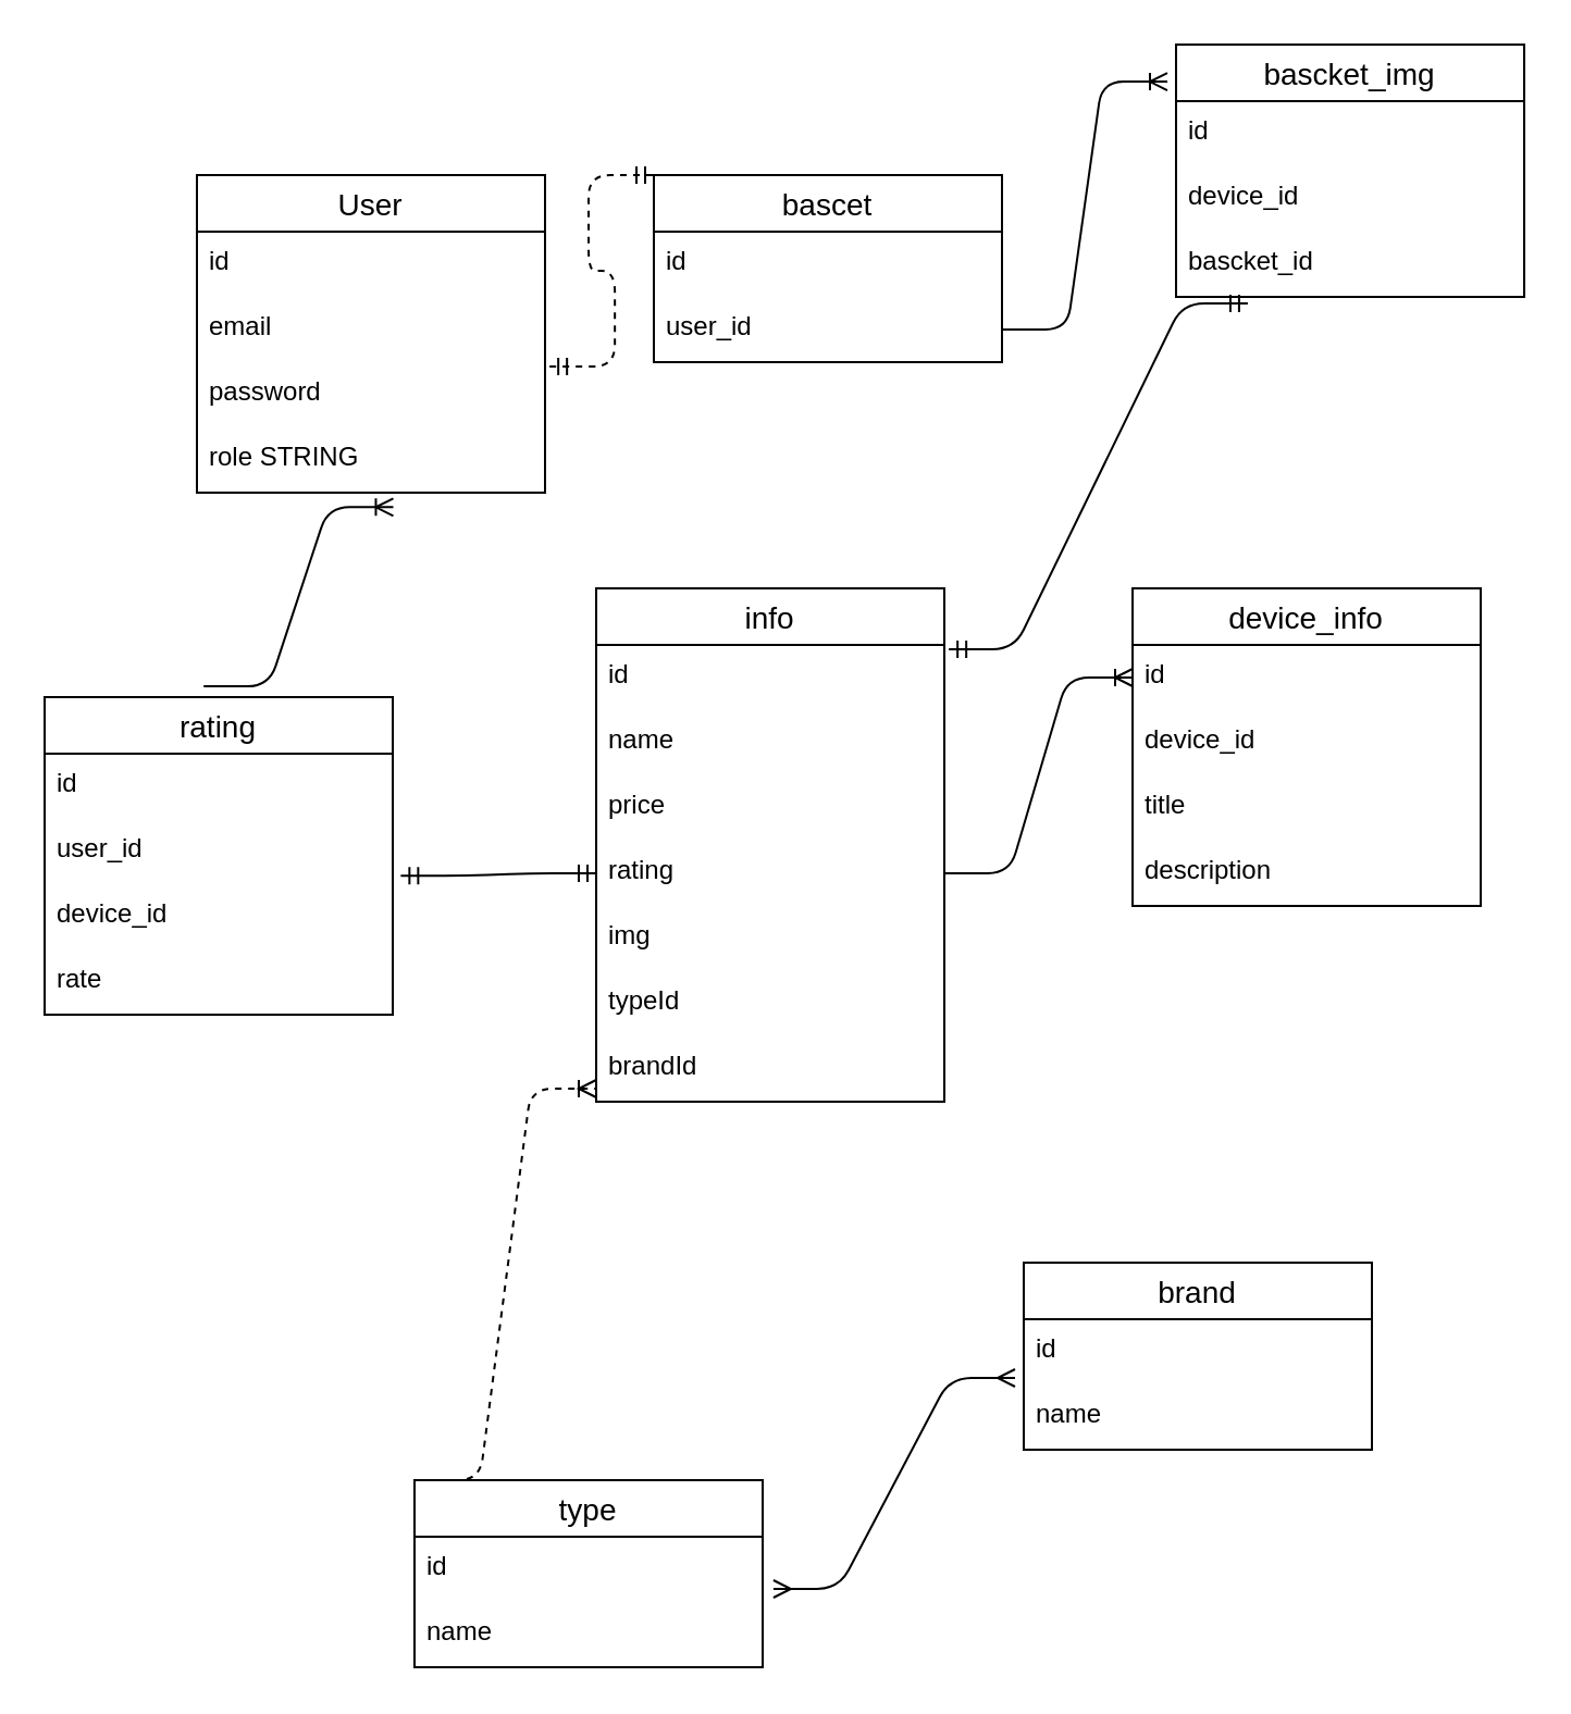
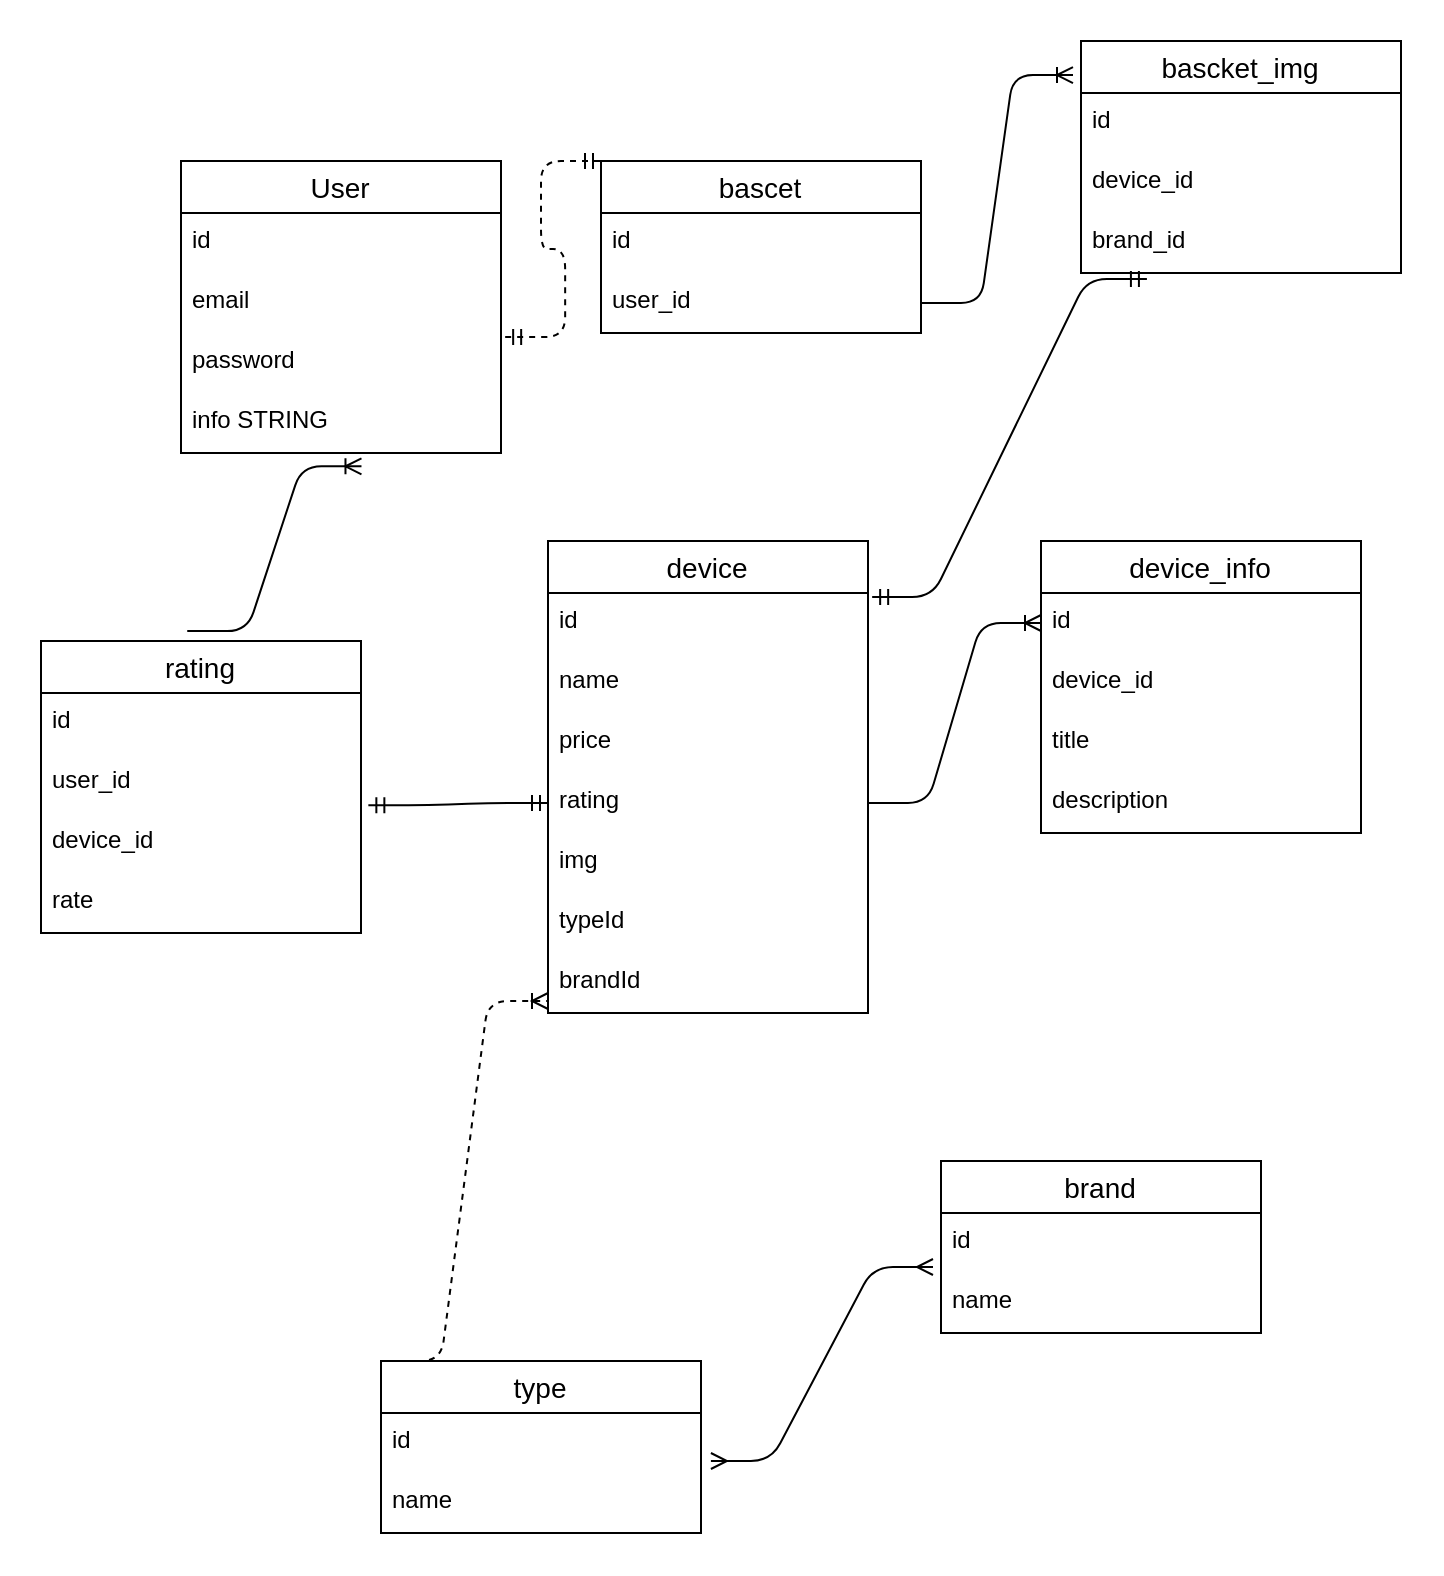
  <mxCell id="0" />
  <mxCell id="1" parent="0" />
  <mxCell id="2" value="User" style="swimlane;fontStyle=0;childLayout=stackLayout;horizontal=1;startSize=26;horizontalStack=0;resizeParent=1;resizeParentMax=0;resizeLast=0;collapsible=1;marginBottom=0;align=center;fontSize=14;" vertex="1" parent="1"><mxGeometry x="90" y="80" width="160" height="146" as="geometry" /></mxCell>
  <mxCell id="3" value="id" style="text;strokeColor=none;fillColor=none;spacingLeft=4;spacingRight=4;overflow=hidden;rotatable=0;points=[[0,0.5],[1,0.5]];portConstraint=eastwest;fontSize=12;" vertex="1" parent="2"><mxGeometry y="26" width="160" height="30" as="geometry" /></mxCell>
  <mxCell id="4" value="email" style="text;strokeColor=none;fillColor=none;spacingLeft=4;spacingRight=4;overflow=hidden;rotatable=0;points=[[0,0.5],[1,0.5]];portConstraint=eastwest;fontSize=12;" vertex="1" parent="2"><mxGeometry y="56" width="160" height="30" as="geometry" /></mxCell>
  <mxCell id="5" value="password" style="text;strokeColor=none;fillColor=none;spacingLeft=4;spacingRight=4;overflow=hidden;rotatable=0;points=[[0,0.5],[1,0.5]];portConstraint=eastwest;fontSize=12;" vertex="1" parent="2"><mxGeometry y="86" width="160" height="30" as="geometry" /></mxCell>
- <mxCell id="6" value="role STRING" style="text;strokeColor=none;fillColor=none;spacingLeft=4;spacingRight=4;overflow=hidden;rotatable=0;points=[[0,0.5],[1,0.5]];portConstraint=eastwest;fontSize=12;" vertex="1" parent="2"><mxGeometry y="116" width="160" height="30" as="geometry" /></mxCell>
+ <mxCell id="6" value="info STRING" style="text;strokeColor=none;fillColor=none;spacingLeft=4;spacingRight=4;overflow=hidden;rotatable=0;points=[[0,0.5],[1,0.5]];portConstraint=eastwest;fontSize=12;" vertex="1" parent="2"><mxGeometry y="116" width="160" height="30" as="geometry" /></mxCell>
  <mxCell id="7" value="bascet" style="swimlane;fontStyle=0;childLayout=stackLayout;horizontal=1;startSize=26;horizontalStack=0;resizeParent=1;resizeParentMax=0;resizeLast=0;collapsible=1;marginBottom=0;align=center;fontSize=14;" vertex="1" parent="1"><mxGeometry x="300" y="80" width="160" height="86" as="geometry" /></mxCell>
  <mxCell id="8" value="id" style="text;strokeColor=none;fillColor=none;spacingLeft=4;spacingRight=4;overflow=hidden;rotatable=0;points=[[0,0.5],[1,0.5]];portConstraint=eastwest;fontSize=12;" vertex="1" parent="7"><mxGeometry y="26" width="160" height="30" as="geometry" /></mxCell>
  <mxCell id="9" value="user_id" style="text;strokeColor=none;fillColor=none;spacingLeft=4;spacingRight=4;overflow=hidden;rotatable=0;points=[[0,0.5],[1,0.5]];portConstraint=eastwest;fontSize=12;" vertex="1" parent="7"><mxGeometry y="56" width="160" height="30" as="geometry" /></mxCell>
  <mxCell id="10" value="" style="edgeStyle=entityRelationEdgeStyle;fontSize=12;html=1;endArrow=ERmandOne;startArrow=ERmandOne;entryX=0;entryY=0;entryDx=0;entryDy=0;exitX=1.013;exitY=0.067;exitDx=0;exitDy=0;exitPerimeter=0;dashed=1;" edge="1" parent="1" source="5" target="7"><mxGeometry width="100" height="100" relative="1" as="geometry"><mxPoint x="250" y="230" as="sourcePoint" /><mxPoint x="350" y="130" as="targetPoint" /></mxGeometry></mxCell>
- <mxCell id="11" value="info" style="swimlane;fontStyle=0;childLayout=stackLayout;horizontal=1;startSize=26;horizontalStack=0;resizeParent=1;resizeParentMax=0;resizeLast=0;collapsible=1;marginBottom=0;align=center;fontSize=14;" vertex="1" parent="1"><mxGeometry x="273.5" y="270" width="160" height="236" as="geometry" /></mxCell>
+ <mxCell id="11" value="device" style="swimlane;fontStyle=0;childLayout=stackLayout;horizontal=1;startSize=26;horizontalStack=0;resizeParent=1;resizeParentMax=0;resizeLast=0;collapsible=1;marginBottom=0;align=center;fontSize=14;" vertex="1" parent="1"><mxGeometry x="273.5" y="270" width="160" height="236" as="geometry" /></mxCell>
  <mxCell id="12" value="id" style="text;strokeColor=none;fillColor=none;spacingLeft=4;spacingRight=4;overflow=hidden;rotatable=0;points=[[0,0.5],[1,0.5]];portConstraint=eastwest;fontSize=12;" vertex="1" parent="11"><mxGeometry y="26" width="160" height="30" as="geometry" /></mxCell>
  <mxCell id="13" value="name" style="text;strokeColor=none;fillColor=none;spacingLeft=4;spacingRight=4;overflow=hidden;rotatable=0;points=[[0,0.5],[1,0.5]];portConstraint=eastwest;fontSize=12;" vertex="1" parent="11"><mxGeometry y="56" width="160" height="30" as="geometry" /></mxCell>
  <mxCell id="14" value="price" style="text;strokeColor=none;fillColor=none;spacingLeft=4;spacingRight=4;overflow=hidden;rotatable=0;points=[[0,0.5],[1,0.5]];portConstraint=eastwest;fontSize=12;" vertex="1" parent="11"><mxGeometry y="86" width="160" height="30" as="geometry" /></mxCell>
  <mxCell id="15" value="rating" style="text;strokeColor=none;fillColor=none;spacingLeft=4;spacingRight=4;overflow=hidden;rotatable=0;points=[[0,0.5],[1,0.5]];portConstraint=eastwest;fontSize=12;" vertex="1" parent="11"><mxGeometry y="116" width="160" height="30" as="geometry" /></mxCell>
  <mxCell id="16" value="img" style="text;strokeColor=none;fillColor=none;spacingLeft=4;spacingRight=4;overflow=hidden;rotatable=0;points=[[0,0.5],[1,0.5]];portConstraint=eastwest;fontSize=12;" vertex="1" parent="11"><mxGeometry y="146" width="160" height="30" as="geometry" /></mxCell>
  <mxCell id="17" value="typeId" style="text;strokeColor=none;fillColor=none;spacingLeft=4;spacingRight=4;overflow=hidden;rotatable=0;points=[[0,0.5],[1,0.5]];portConstraint=eastwest;fontSize=12;" vertex="1" parent="11"><mxGeometry y="176" width="160" height="30" as="geometry" /></mxCell>
  <mxCell id="18" value="brandId" style="text;strokeColor=none;fillColor=none;spacingLeft=4;spacingRight=4;overflow=hidden;rotatable=0;points=[[0,0.5],[1,0.5]];portConstraint=eastwest;fontSize=12;" vertex="1" parent="11"><mxGeometry y="206" width="160" height="30" as="geometry" /></mxCell>
  <mxCell id="19" value="type" style="swimlane;fontStyle=0;childLayout=stackLayout;horizontal=1;startSize=26;horizontalStack=0;resizeParent=1;resizeParentMax=0;resizeLast=0;collapsible=1;marginBottom=0;align=center;fontSize=14;" vertex="1" parent="1"><mxGeometry x="190" y="680" width="160" height="86" as="geometry" /></mxCell>
  <mxCell id="20" value="id" style="text;strokeColor=none;fillColor=none;spacingLeft=4;spacingRight=4;overflow=hidden;rotatable=0;points=[[0,0.5],[1,0.5]];portConstraint=eastwest;fontSize=12;" vertex="1" parent="19"><mxGeometry y="26" width="160" height="30" as="geometry" /></mxCell>
  <mxCell id="21" value="name" style="text;strokeColor=none;fillColor=none;spacingLeft=4;spacingRight=4;overflow=hidden;rotatable=0;points=[[0,0.5],[1,0.5]];portConstraint=eastwest;fontSize=12;" vertex="1" parent="19"><mxGeometry y="56" width="160" height="30" as="geometry" /></mxCell>
  <mxCell id="22" value="brand" style="swimlane;fontStyle=0;childLayout=stackLayout;horizontal=1;startSize=26;horizontalStack=0;resizeParent=1;resizeParentMax=0;resizeLast=0;collapsible=1;marginBottom=0;align=center;fontSize=14;" vertex="1" parent="1"><mxGeometry x="470" y="580" width="160" height="86" as="geometry" /></mxCell>
  <mxCell id="23" value="id" style="text;strokeColor=none;fillColor=none;spacingLeft=4;spacingRight=4;overflow=hidden;rotatable=0;points=[[0,0.5],[1,0.5]];portConstraint=eastwest;fontSize=12;" vertex="1" parent="22"><mxGeometry y="26" width="160" height="30" as="geometry" /></mxCell>
  <mxCell id="24" value="name" style="text;strokeColor=none;fillColor=none;spacingLeft=4;spacingRight=4;overflow=hidden;rotatable=0;points=[[0,0.5],[1,0.5]];portConstraint=eastwest;fontSize=12;" vertex="1" parent="22"><mxGeometry y="56" width="160" height="30" as="geometry" /></mxCell>
  <mxCell id="25" value="" style="edgeStyle=entityRelationEdgeStyle;fontSize=12;html=1;endArrow=ERoneToMany;exitX=0;exitY=0;exitDx=0;exitDy=0;entryX=0;entryY=0.8;entryDx=0;entryDy=0;entryPerimeter=0;dashed=1;" edge="1" parent="1" source="19" target="18"><mxGeometry width="100" height="100" relative="1" as="geometry"><mxPoint x="100" y="560" as="sourcePoint" /><mxPoint x="200" y="460" as="targetPoint" /></mxGeometry></mxCell>
  <mxCell id="26" value="" style="edgeStyle=entityRelationEdgeStyle;fontSize=12;html=1;endArrow=ERmany;startArrow=ERmany;entryX=-0.025;entryY=0.9;entryDx=0;entryDy=0;entryPerimeter=0;exitX=1.031;exitY=0.8;exitDx=0;exitDy=0;exitPerimeter=0;" edge="1" parent="1" source="20" target="23"><mxGeometry width="100" height="100" relative="1" as="geometry"><mxPoint x="191" y="660" as="sourcePoint" /><mxPoint x="320" y="700" as="targetPoint" /></mxGeometry></mxCell>
  <mxCell id="27" value="device_info" style="swimlane;fontStyle=0;childLayout=stackLayout;horizontal=1;startSize=26;horizontalStack=0;resizeParent=1;resizeParentMax=0;resizeLast=0;collapsible=1;marginBottom=0;align=center;fontSize=14;" vertex="1" parent="1"><mxGeometry x="520" y="270" width="160" height="146" as="geometry" /></mxCell>
  <mxCell id="28" value="id" style="text;strokeColor=none;fillColor=none;spacingLeft=4;spacingRight=4;overflow=hidden;rotatable=0;points=[[0,0.5],[1,0.5]];portConstraint=eastwest;fontSize=12;" vertex="1" parent="27"><mxGeometry y="26" width="160" height="30" as="geometry" /></mxCell>
  <mxCell id="29" value="device_id" style="text;strokeColor=none;fillColor=none;spacingLeft=4;spacingRight=4;overflow=hidden;rotatable=0;points=[[0,0.5],[1,0.5]];portConstraint=eastwest;fontSize=12;" vertex="1" parent="27"><mxGeometry y="56" width="160" height="30" as="geometry" /></mxCell>
  <mxCell id="30" value="title" style="text;strokeColor=none;fillColor=none;spacingLeft=4;spacingRight=4;overflow=hidden;rotatable=0;points=[[0,0.5],[1,0.5]];portConstraint=eastwest;fontSize=12;" vertex="1" parent="27"><mxGeometry y="86" width="160" height="30" as="geometry" /></mxCell>
  <mxCell id="31" value="description" style="text;strokeColor=none;fillColor=none;spacingLeft=4;spacingRight=4;overflow=hidden;rotatable=0;points=[[0,0.5],[1,0.5]];portConstraint=eastwest;fontSize=12;" vertex="1" parent="27"><mxGeometry y="116" width="160" height="30" as="geometry" /></mxCell>
  <mxCell id="32" value="" style="edgeStyle=entityRelationEdgeStyle;fontSize=12;html=1;endArrow=ERoneToMany;exitX=1;exitY=0.5;exitDx=0;exitDy=0;entryX=0;entryY=0.5;entryDx=0;entryDy=0;" edge="1" parent="1" source="15" target="28"><mxGeometry width="100" height="100" relative="1" as="geometry"><mxPoint x="420" y="403" as="sourcePoint" /><mxPoint x="520" y="303" as="targetPoint" /></mxGeometry></mxCell>
  <mxCell id="33" value="bascket_img" style="swimlane;fontStyle=0;childLayout=stackLayout;horizontal=1;startSize=26;horizontalStack=0;resizeParent=1;resizeParentMax=0;resizeLast=0;collapsible=1;marginBottom=0;align=center;fontSize=14;" vertex="1" parent="1"><mxGeometry x="540" y="20" width="160" height="116" as="geometry" /></mxCell>
  <mxCell id="34" value="id" style="text;strokeColor=none;fillColor=none;spacingLeft=4;spacingRight=4;overflow=hidden;rotatable=0;points=[[0,0.5],[1,0.5]];portConstraint=eastwest;fontSize=12;" vertex="1" parent="33"><mxGeometry y="26" width="160" height="30" as="geometry" /></mxCell>
  <mxCell id="35" value="device_id" style="text;strokeColor=none;fillColor=none;spacingLeft=4;spacingRight=4;overflow=hidden;rotatable=0;points=[[0,0.5],[1,0.5]];portConstraint=eastwest;fontSize=12;" vertex="1" parent="33"><mxGeometry y="56" width="160" height="30" as="geometry" /></mxCell>
- <mxCell id="36" value="bascket_id" style="text;strokeColor=none;fillColor=none;spacingLeft=4;spacingRight=4;overflow=hidden;rotatable=0;points=[[0,0.5],[1,0.5]];portConstraint=eastwest;fontSize=12;" vertex="1" parent="33"><mxGeometry y="86" width="160" height="30" as="geometry" /></mxCell>
+ <mxCell id="36" value="brand_id" style="text;strokeColor=none;fillColor=none;spacingLeft=4;spacingRight=4;overflow=hidden;rotatable=0;points=[[0,0.5],[1,0.5]];portConstraint=eastwest;fontSize=12;" vertex="1" parent="33"><mxGeometry y="86" width="160" height="30" as="geometry" /></mxCell>
  <mxCell id="37" value="" style="edgeStyle=entityRelationEdgeStyle;fontSize=12;html=1;endArrow=ERoneToMany;entryX=-0.025;entryY=0.147;entryDx=0;entryDy=0;entryPerimeter=0;exitX=1;exitY=0.5;exitDx=0;exitDy=0;" edge="1" parent="1" source="9" target="33"><mxGeometry width="100" height="100" relative="1" as="geometry"><mxPoint x="460" y="180" as="sourcePoint" /><mxPoint x="560" y="80" as="targetPoint" /></mxGeometry></mxCell>
  <mxCell id="38" value="" style="edgeStyle=entityRelationEdgeStyle;fontSize=12;html=1;endArrow=ERmandOne;startArrow=ERmandOne;entryX=0.206;entryY=1.1;entryDx=0;entryDy=0;entryPerimeter=0;exitX=1.013;exitY=0.067;exitDx=0;exitDy=0;exitPerimeter=0;" edge="1" parent="1" source="12" target="36"><mxGeometry width="100" height="100" relative="1" as="geometry"><mxPoint x="360" y="280" as="sourcePoint" /><mxPoint x="460" y="180" as="targetPoint" /></mxGeometry></mxCell>
  <mxCell id="39" value="rating" style="swimlane;fontStyle=0;childLayout=stackLayout;horizontal=1;startSize=26;horizontalStack=0;resizeParent=1;resizeParentMax=0;resizeLast=0;collapsible=1;marginBottom=0;align=center;fontSize=14;" vertex="1" parent="1"><mxGeometry y="320" width="160" height="146" as="geometry" x="20" /></mxCell>
  <mxCell id="40" value="id" style="text;strokeColor=none;fillColor=none;spacingLeft=4;spacingRight=4;overflow=hidden;rotatable=0;points=[[0,0.5],[1,0.5]];portConstraint=eastwest;fontSize=12;" vertex="1" parent="39"><mxGeometry y="26" width="160" height="30" as="geometry" /></mxCell>
  <mxCell id="41" value="user_id" style="text;strokeColor=none;fillColor=none;spacingLeft=4;spacingRight=4;overflow=hidden;rotatable=0;points=[[0,0.5],[1,0.5]];portConstraint=eastwest;fontSize=12;" vertex="1" parent="39"><mxGeometry y="56" width="160" height="30" as="geometry" /></mxCell>
  <mxCell id="42" value="device_id" style="text;strokeColor=none;fillColor=none;spacingLeft=4;spacingRight=4;overflow=hidden;rotatable=0;points=[[0,0.5],[1,0.5]];portConstraint=eastwest;fontSize=12;" vertex="1" parent="39"><mxGeometry y="86" width="160" height="30" as="geometry" /></mxCell>
  <mxCell id="43" value="rate" style="text;strokeColor=none;fillColor=none;spacingLeft=4;spacingRight=4;overflow=hidden;rotatable=0;points=[[0,0.5],[1,0.5]];portConstraint=eastwest;fontSize=12;" vertex="1" parent="39"><mxGeometry y="116" width="160" height="30" as="geometry" /></mxCell>
  <mxCell id="44" value="" style="edgeStyle=entityRelationEdgeStyle;fontSize=12;html=1;endArrow=ERoneToMany;entryX=0.564;entryY=1.222;entryDx=0;entryDy=0;entryPerimeter=0;exitX=0.457;exitY=-0.034;exitDx=0;exitDy=0;exitPerimeter=0;" edge="1" parent="1" source="39" target="6"><mxGeometry width="100" height="100" relative="1" as="geometry"><mxPoint x="140" y="320" as="sourcePoint" /><mxPoint x="240" y="220" as="targetPoint" /></mxGeometry></mxCell>
  <mxCell id="45" value="" style="edgeStyle=entityRelationEdgeStyle;fontSize=12;html=1;endArrow=ERmandOne;startArrow=ERmandOne;exitX=1.023;exitY=-0.131;exitDx=0;exitDy=0;exitPerimeter=0;entryX=0;entryY=0.5;entryDx=0;entryDy=0;" edge="1" parent="1" source="42" target="15"><mxGeometry width="100" height="100" relative="1" as="geometry"><mxPoint x="180" y="470" as="sourcePoint" /><mxPoint x="280" y="370" as="targetPoint" /></mxGeometry></mxCell>
